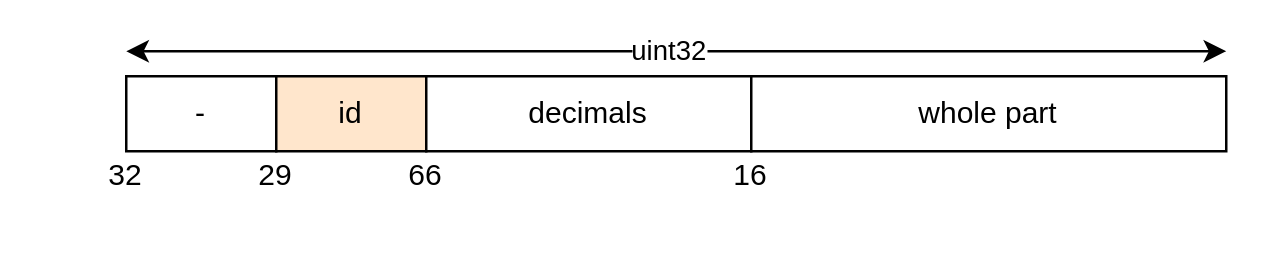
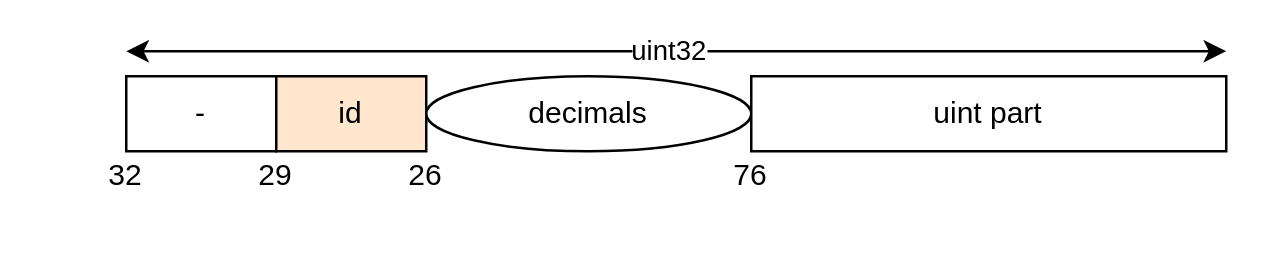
  <mxCell id="0" />
  <mxCell id="1" parent="0" />
  <mxCell id="2" value="-" style="rounded=0;whiteSpace=wrap;html=1;" vertex="1" parent="1"><mxGeometry x="50" y="30" width="60" height="30" as="geometry" /></mxCell>
  <mxCell id="3" value="id" style="rounded=0;whiteSpace=wrap;html=1;fillColor=#ffe6cc;" vertex="1" parent="1"><mxGeometry x="110" y="30" width="60" height="30" as="geometry" /></mxCell>
- <mxCell id="4" value="decimals" style="rounded=0;whiteSpace=wrap;html=1;" vertex="1" parent="1"><mxGeometry x="170" y="30" width="130" height="30" as="geometry" /></mxCell>
- <mxCell id="5" value="whole part" style="rounded=0;whiteSpace=wrap;html=1;" vertex="1" parent="1"><mxGeometry x="300" y="30" width="190" height="30" as="geometry" /></mxCell>
- <mxCell id="6" value="16" style="text;html=1;align=center;verticalAlign=middle;whiteSpace=wrap;rounded=0;" vertex="1" parent="1"><mxGeometry x="270" y="60" width="60" height="20" as="geometry" /></mxCell>
- <mxCell id="7" value="66" style="text;html=1;align=center;verticalAlign=middle;whiteSpace=wrap;rounded=0;" vertex="1" parent="1"><mxGeometry x="140" y="60" width="60" height="20" as="geometry" /></mxCell>
+ <mxCell id="4" value="decimals" style="ellipse;whiteSpace=wrap;html=1;" vertex="1" parent="1"><mxGeometry x="170" y="30" width="130" height="30" as="geometry" /></mxCell>
+ <mxCell id="5" value="uint part" style="rounded=0;whiteSpace=wrap;html=1;" vertex="1" parent="1"><mxGeometry x="300" y="30" width="190" height="30" as="geometry" /></mxCell>
+ <mxCell id="6" value="76" style="text;html=1;align=center;verticalAlign=middle;whiteSpace=wrap;rounded=0;" vertex="1" parent="1"><mxGeometry x="270" y="60" width="60" height="20" as="geometry" /></mxCell>
+ <mxCell id="7" value="26" style="text;html=1;align=center;verticalAlign=middle;whiteSpace=wrap;rounded=0;" vertex="1" parent="1"><mxGeometry x="140" y="60" width="60" height="20" as="geometry" /></mxCell>
  <mxCell id="8" value="29" style="text;html=1;align=center;verticalAlign=middle;whiteSpace=wrap;rounded=0;" vertex="1" parent="1"><mxGeometry x="80" y="60" width="60" height="20" as="geometry" /></mxCell>
  <mxCell id="9" value="32" style="text;html=1;align=center;verticalAlign=middle;whiteSpace=wrap;rounded=0;" vertex="1" parent="1"><mxGeometry x="20" y="60" width="60" height="20" as="geometry" /></mxCell>
  <mxCell id="10" value="" style="endArrow=classic;startArrow=classic;html=1;rounded=0;" edge="1" parent="1"><mxGeometry width="50" height="50" relative="1" as="geometry"><mxPoint x="50" y="20" as="sourcePoint" /><mxPoint x="490" y="20" as="targetPoint" /></mxGeometry></mxCell>
  <mxCell id="11" value="uint32" style="edgeLabel;html=1;align=center;verticalAlign=middle;resizable=0;points=[];" vertex="1" connectable="0" parent="10"><mxGeometry x="-0.019" y="1" relative="1" as="geometry"><mxPoint as="offset" /></mxGeometry></mxCell>
